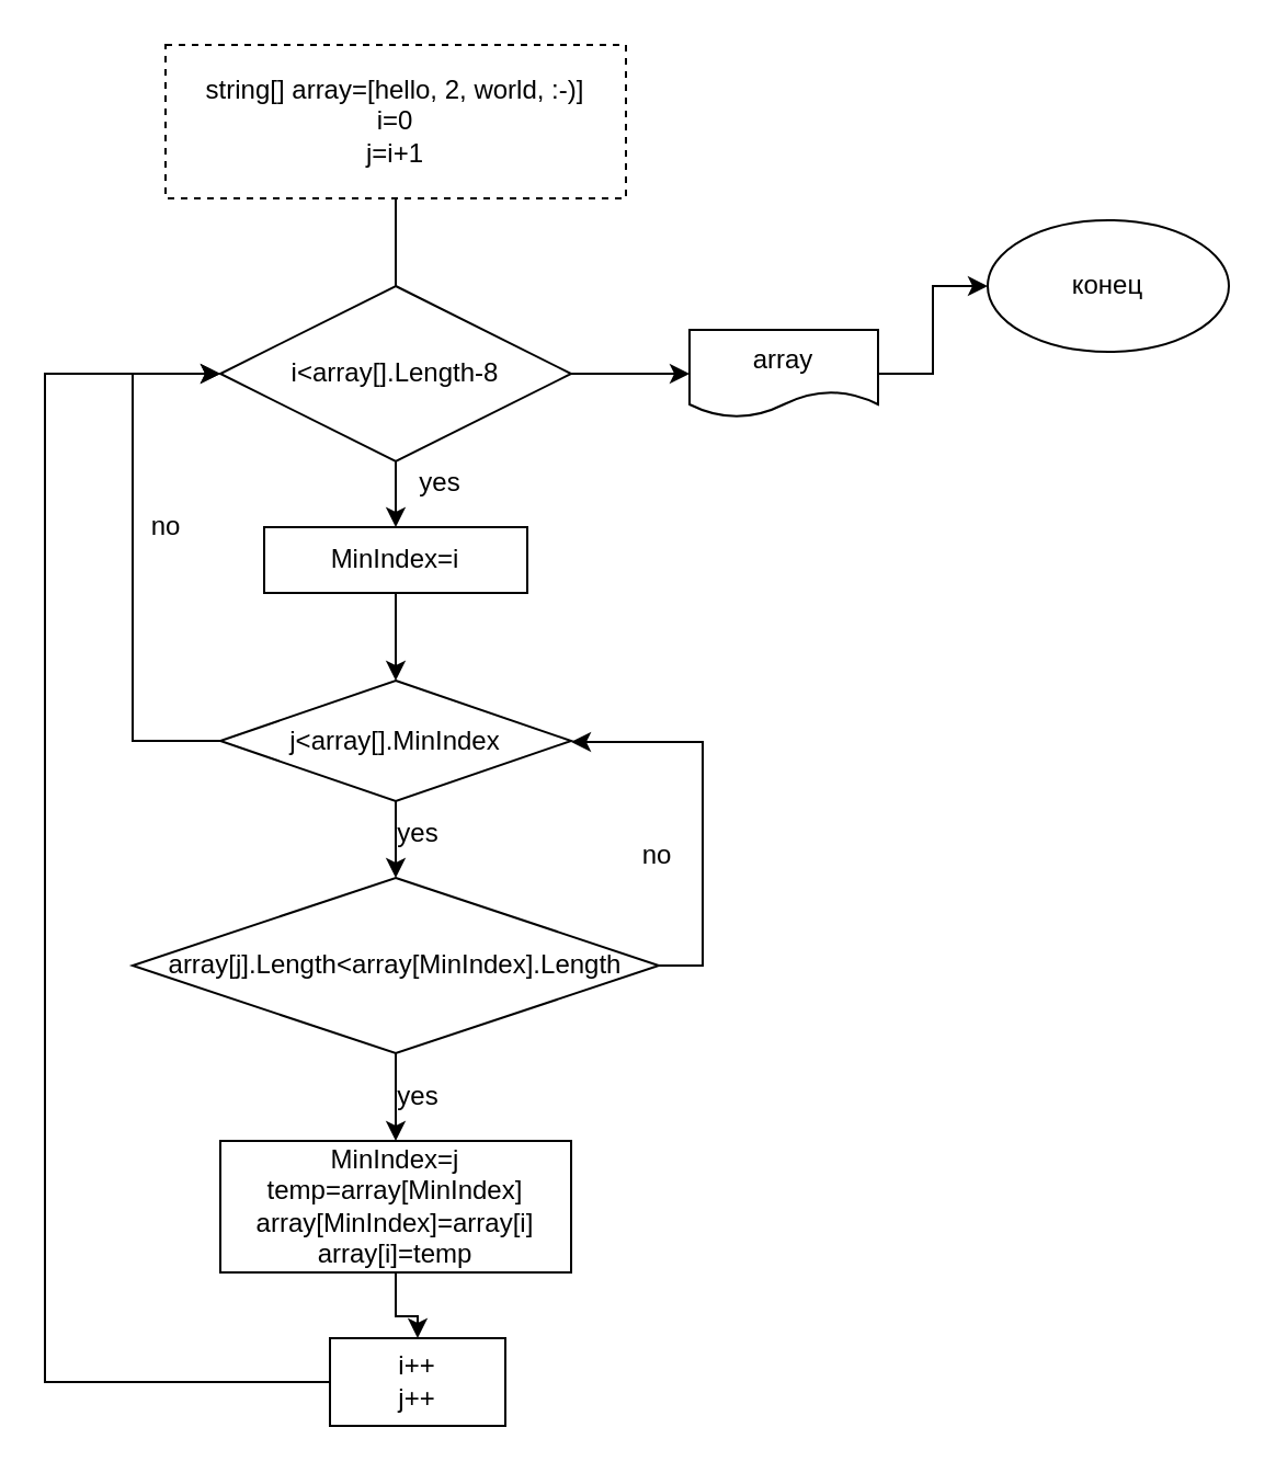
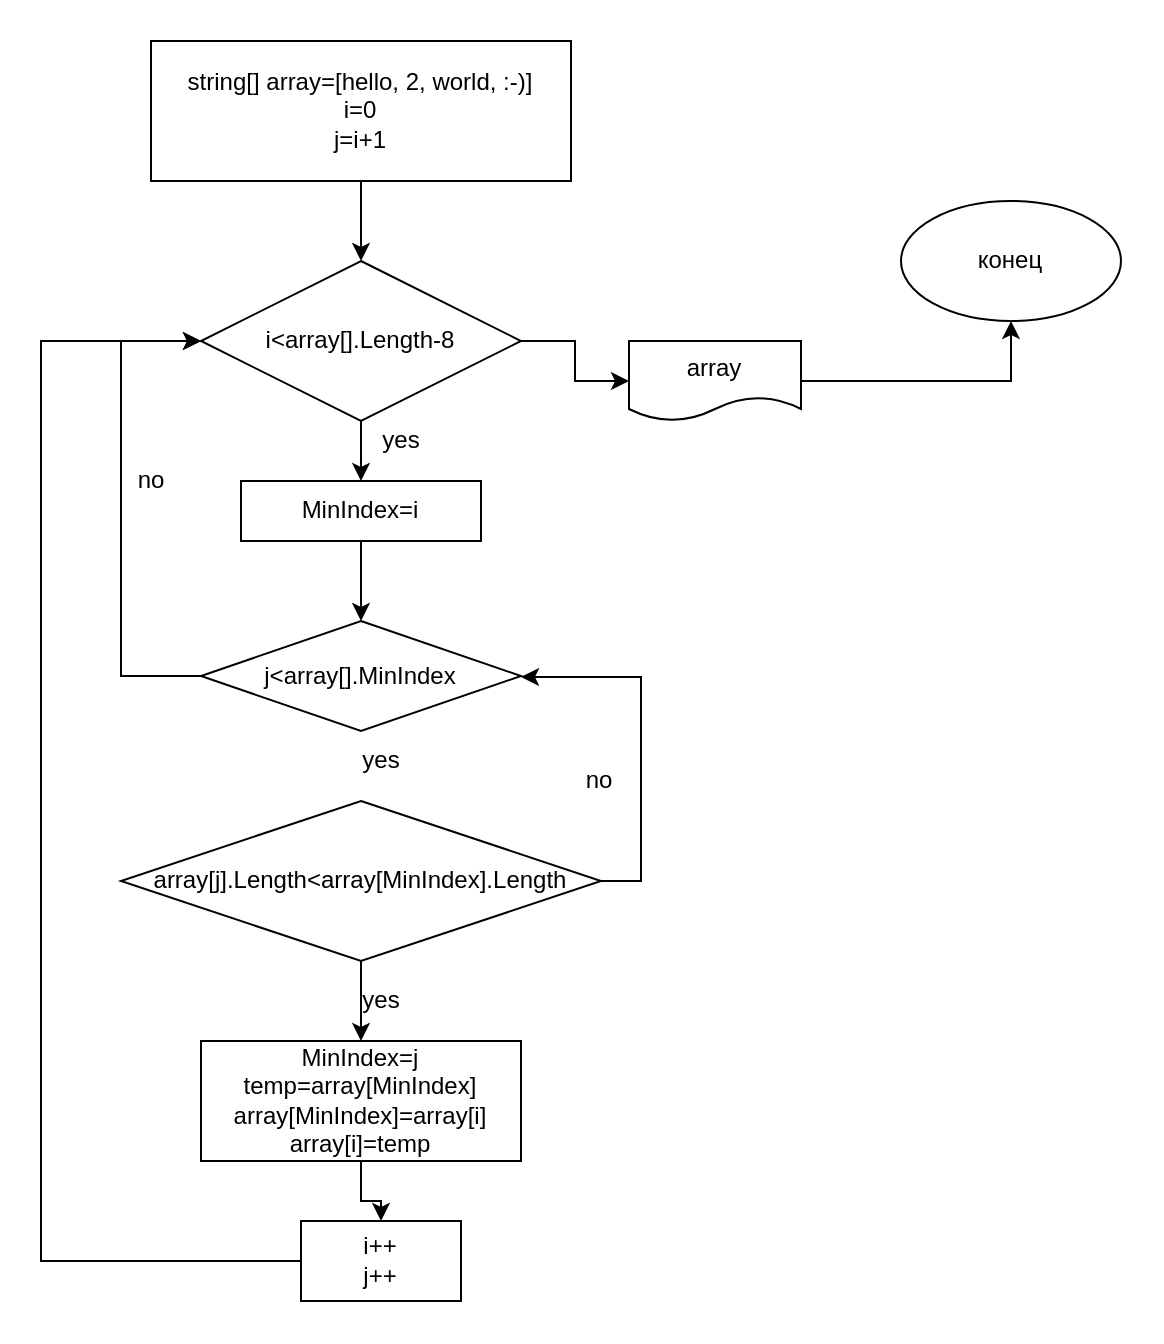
  <mxCell id="0" />
  <mxCell id="1" parent="0" />
- <mxCell id="2" value="" style="edgeStyle=orthogonalEdgeStyle;rounded=0;orthogonalLoop=1;jettySize=auto;html=1;endArrow=none;" edge="1" parent="1" source="3" target="6"><mxGeometry relative="1" as="geometry" /></mxCell>
- <mxCell id="3" value="&lt;span&gt;string[] array&lt;/span&gt;=[hello, 2, world, :-)]&lt;br&gt;i=0&lt;br&gt;j=i+1" style="rounded=0;whiteSpace=wrap;html=1;dashed=1;" vertex="1" parent="1"><mxGeometry x="75" y="20" width="210" height="70" as="geometry" /></mxCell>
+ <mxCell id="2" value="" style="edgeStyle=orthogonalEdgeStyle;rounded=0;orthogonalLoop=1;jettySize=auto;html=1;" edge="1" parent="1" source="3" target="6"><mxGeometry relative="1" as="geometry" /></mxCell>
+ <mxCell id="3" value="&lt;span&gt;string[] array&lt;/span&gt;=[hello, 2, world, :-)]&lt;br&gt;i=0&lt;br&gt;j=i+1" style="rounded=0;whiteSpace=wrap;html=1;" vertex="1" parent="1"><mxGeometry x="75" y="20" width="210" height="70" as="geometry" /></mxCell>
  <mxCell id="4" value="" style="edgeStyle=orthogonalEdgeStyle;rounded=0;orthogonalLoop=1;jettySize=auto;html=1;" edge="1" parent="1" source="6" target="8"><mxGeometry relative="1" as="geometry" /></mxCell>
  <mxCell id="5" value="" style="edgeStyle=orthogonalEdgeStyle;rounded=0;orthogonalLoop=1;jettySize=auto;html=1;" edge="1" parent="1" source="6" target="25"><mxGeometry relative="1" as="geometry" /></mxCell>
  <mxCell id="6" value="i&amp;lt;&lt;span&gt;array[].Length-8&lt;/span&gt;" style="rhombus;whiteSpace=wrap;html=1;rounded=0;" vertex="1" parent="1"><mxGeometry x="100" y="130" width="160" height="80" as="geometry" /></mxCell>
  <mxCell id="7" value="" style="edgeStyle=orthogonalEdgeStyle;rounded=0;orthogonalLoop=1;jettySize=auto;html=1;" edge="1" parent="1" source="8" target="11"><mxGeometry relative="1" as="geometry" /></mxCell>
  <mxCell id="8" value="MinIndex=i" style="whiteSpace=wrap;html=1;rounded=0;" vertex="1" parent="1"><mxGeometry x="120" y="240" width="120" height="30" as="geometry" /></mxCell>
- <mxCell id="9" value="" style="edgeStyle=orthogonalEdgeStyle;rounded=0;orthogonalLoop=1;jettySize=auto;html=1;" edge="1" parent="1" source="11" target="14"><mxGeometry relative="1" as="geometry" /></mxCell>
  <mxCell id="10" style="edgeStyle=orthogonalEdgeStyle;rounded=0;orthogonalLoop=1;jettySize=auto;html=1;" edge="1" parent="1" source="11"><mxGeometry relative="1" as="geometry"><mxPoint x="100" y="170" as="targetPoint" /><Array as="points"><mxPoint x="60" y="338" /><mxPoint x="60" y="170" /></Array></mxGeometry></mxCell>
  <mxCell id="11" value="&lt;span&gt;j&amp;lt;&lt;/span&gt;&lt;span&gt;array[].MinIndex&lt;/span&gt;" style="rhombus;whiteSpace=wrap;html=1;rounded=0;" vertex="1" parent="1"><mxGeometry x="100" y="310" width="160" height="55" as="geometry" /></mxCell>
  <mxCell id="12" value="" style="edgeStyle=orthogonalEdgeStyle;rounded=0;orthogonalLoop=1;jettySize=auto;html=1;" edge="1" parent="1" source="14" target="16"><mxGeometry relative="1" as="geometry" /></mxCell>
  <mxCell id="13" style="edgeStyle=orthogonalEdgeStyle;rounded=0;orthogonalLoop=1;jettySize=auto;html=1;" edge="1" parent="1" source="14"><mxGeometry relative="1" as="geometry"><mxPoint x="260" y="338" as="targetPoint" /><Array as="points"><mxPoint x="320" y="440" /><mxPoint x="320" y="338" /></Array></mxGeometry></mxCell>
  <mxCell id="14" value="&lt;span&gt;array[j].Length&amp;lt;&lt;/span&gt;array[MinIndex].Length" style="rhombus;whiteSpace=wrap;html=1;rounded=0;" vertex="1" parent="1"><mxGeometry x="60" y="400" width="240" height="80" as="geometry" /></mxCell>
  <mxCell id="15" value="" style="edgeStyle=orthogonalEdgeStyle;rounded=0;orthogonalLoop=1;jettySize=auto;html=1;" edge="1" parent="1" source="16" target="18"><mxGeometry relative="1" as="geometry" /></mxCell>
  <mxCell id="16" value="&lt;span&gt;MinIndex=j&lt;br&gt;&lt;/span&gt;temp=array[MinIndex]&lt;br&gt;array[MinIndex]=array[i]&lt;br&gt;array[i]=temp&lt;span&gt;&lt;br&gt;&lt;/span&gt;" style="whiteSpace=wrap;html=1;rounded=0;" vertex="1" parent="1"><mxGeometry x="100" y="520" width="160" height="60" as="geometry" /></mxCell>
  <mxCell id="17" style="edgeStyle=orthogonalEdgeStyle;rounded=0;orthogonalLoop=1;jettySize=auto;html=1;" edge="1" parent="1" source="18"><mxGeometry relative="1" as="geometry"><mxPoint x="100" y="170" as="targetPoint" /><Array as="points"><mxPoint x="20" y="630" /><mxPoint x="20" y="170" /><mxPoint x="100" y="170" /></Array></mxGeometry></mxCell>
  <mxCell id="18" value="i++&lt;br&gt;j++" style="whiteSpace=wrap;html=1;" vertex="1" parent="1"><mxGeometry x="150" y="610" width="80" height="40" as="geometry" /></mxCell>
  <mxCell id="19" value="yes" style="text;html=1;align=center;verticalAlign=middle;resizable=0;points=[];autosize=1;" vertex="1" parent="1"><mxGeometry x="175" y="370" width="30" height="20" as="geometry" /></mxCell>
  <mxCell id="20" value="yes" style="text;html=1;align=center;verticalAlign=middle;resizable=0;points=[];autosize=1;" vertex="1" parent="1"><mxGeometry x="175" y="490" width="30" height="20" as="geometry" /></mxCell>
  <mxCell id="21" value="yes" style="text;html=1;align=center;verticalAlign=middle;resizable=0;points=[];autosize=1;" vertex="1" parent="1"><mxGeometry x="185" y="210" width="30" height="20" as="geometry" /></mxCell>
  <mxCell id="22" value="no" style="text;html=1;align=center;verticalAlign=middle;resizable=0;points=[];autosize=1;" vertex="1" parent="1"><mxGeometry x="284" y="380" width="30" height="20" as="geometry" /></mxCell>
  <mxCell id="23" value="no" style="text;html=1;align=center;verticalAlign=middle;resizable=0;points=[];autosize=1;" vertex="1" parent="1"><mxGeometry x="60" y="230" width="30" height="20" as="geometry" /></mxCell>
  <mxCell id="24" value="" style="edgeStyle=orthogonalEdgeStyle;rounded=0;orthogonalLoop=1;jettySize=auto;html=1;" edge="1" parent="1" source="25" target="26"><mxGeometry relative="1" as="geometry" /></mxCell>
- <mxCell id="25" value="array" style="shape=document;whiteSpace=wrap;html=1;boundedLbl=1;" vertex="1" parent="1"><mxGeometry x="314" y="150" width="86" height="40" as="geometry" /></mxCell>
+ <mxCell id="25" value="array" style="shape=document;whiteSpace=wrap;html=1;boundedLbl=1;" vertex="1" parent="1"><mxGeometry x="314" y="170" width="86" height="40" as="geometry" /></mxCell>
  <mxCell id="26" value="конец" style="ellipse;whiteSpace=wrap;html=1;" vertex="1" parent="1"><mxGeometry x="450" y="100" width="110" height="60" as="geometry" /></mxCell>
